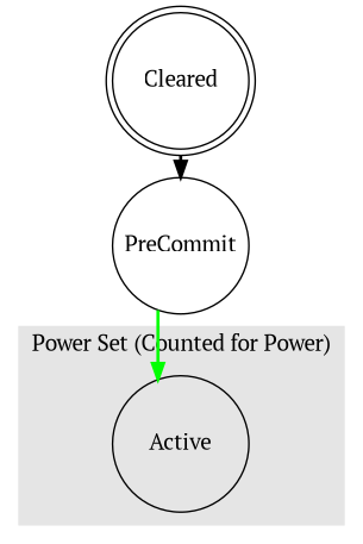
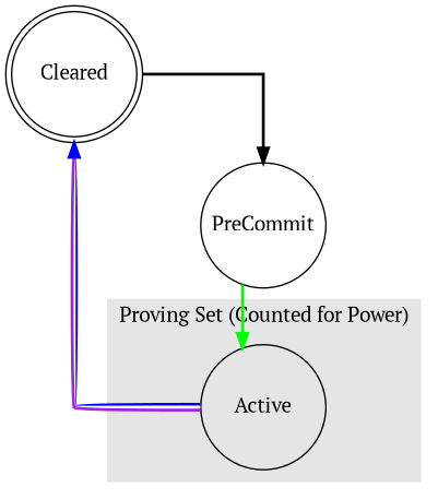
  digraph {
    Compound=true
    fontname="PT Serif"
    nodesep=2
    ranksep=0.2
    splines=ortho
    node [fixedsize=true fontname="PT Serif" shape=circle]
    edge [fontname="PT Serif" penwidth=2]
    Active [width=1.2]
    Cleared [shape=doublecircle width=1.2]
    PreCommit [width=1.2]
    subgraph cluster_1 {
      color=grey90
-     label="Power Set (Counted for Power)"
+     label="Proving Set (Counted for Power)"
      style=filled
      Active
    }
+   Active -> Cleared [color="blue:white:purple"]
    Cleared -> PreCommit [color=black]
    PreCommit -> Active [color=green]
    PreCommit -> Active [style=invis]
  }
